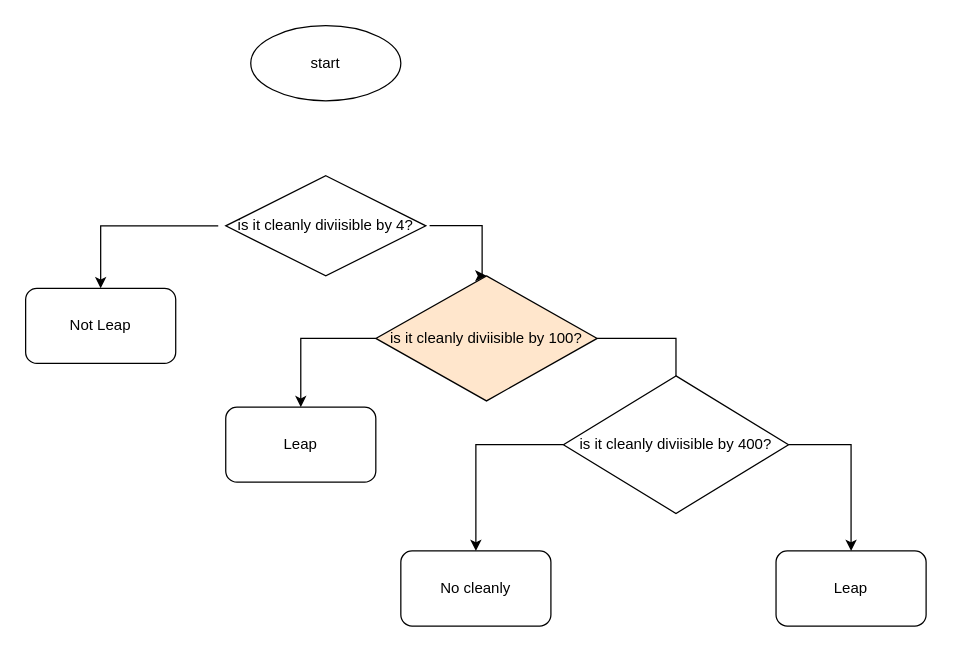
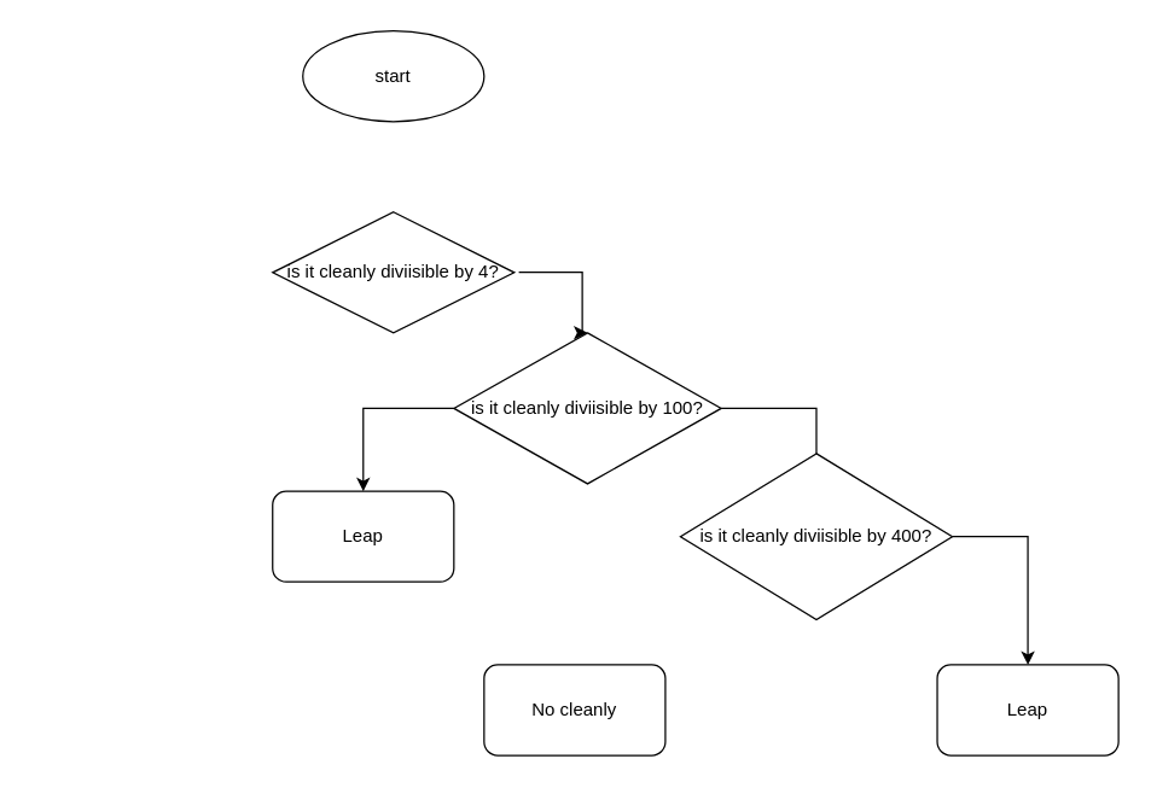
  <mxCell id="0" />
  <mxCell id="1" parent="0" />
  <mxCell id="2" value="start" style="ellipse;whiteSpace=wrap;html=1;" vertex="1" parent="1"><mxGeometry x="200" y="20" width="120" height="60" as="geometry" /></mxCell>
  <mxCell id="3" style="edgeStyle=orthogonalEdgeStyle;rounded=0;orthogonalLoop=1;jettySize=auto;html=1;exitX=0.5;exitY=1;exitDx=0;exitDy=0;" edge="1" parent="1" source="2" target="2"><mxGeometry relative="1" as="geometry" /></mxCell>
  <mxCell id="4" style="edgeStyle=orthogonalEdgeStyle;rounded=0;orthogonalLoop=1;jettySize=auto;html=1;entryX=0.5;entryY=0;entryDx=0;entryDy=0;" edge="1" parent="1" target="9"><mxGeometry relative="1" as="geometry"><mxPoint x="343.001" y="179.768" as="sourcePoint" /><mxPoint x="385.09" y="220.002" as="targetPoint" /><Array as="points"><mxPoint x="385" y="180" /><mxPoint x="385" y="220" /></Array></mxGeometry></mxCell>
- <mxCell id="5" style="edgeStyle=orthogonalEdgeStyle;rounded=0;orthogonalLoop=1;jettySize=auto;html=1;exitX=0;exitY=0.5;exitDx=0;exitDy=0;" edge="1" parent="1" source="6" target="16"><mxGeometry relative="1" as="geometry"><mxPoint x="70" y="240" as="targetPoint" /></mxGeometry></mxCell>
  <mxCell id="6" value="is it cleanly diviisible by 4?" style="rhombus;whiteSpace=wrap;html=1;perimeterSpacing=6;" vertex="1" parent="1"><mxGeometry x="180" y="140" width="160" height="80" as="geometry" /></mxCell>
  <mxCell id="7" style="edgeStyle=orthogonalEdgeStyle;rounded=0;orthogonalLoop=1;jettySize=auto;html=1;exitX=1;exitY=0.5;exitDx=0;exitDy=0;entryX=0.5;entryY=0;entryDx=0;entryDy=0;endArrow=none;" edge="1" parent="1" source="9" target="12"><mxGeometry relative="1" as="geometry" /></mxCell>
  <mxCell id="8" style="edgeStyle=orthogonalEdgeStyle;rounded=0;orthogonalLoop=1;jettySize=auto;html=1;exitX=0;exitY=0.5;exitDx=0;exitDy=0;entryX=0.5;entryY=0;entryDx=0;entryDy=0;" edge="1" parent="1" source="9" target="15"><mxGeometry relative="1" as="geometry" /></mxCell>
- <mxCell id="9" value="is it cleanly diviisible by 100?" style="rhombus;whiteSpace=wrap;html=1;fillColor=#ffe6cc;" vertex="1" parent="1"><mxGeometry x="300" y="220" width="177" height="100" as="geometry" /></mxCell>
+ <mxCell id="9" value="is it cleanly diviisible by 100?" style="rhombus;whiteSpace=wrap;html=1;" vertex="1" parent="1"><mxGeometry x="300" y="220" width="177" height="100" as="geometry" /></mxCell>
  <mxCell id="10" style="edgeStyle=orthogonalEdgeStyle;rounded=0;orthogonalLoop=1;jettySize=auto;html=1;exitX=1;exitY=0.5;exitDx=0;exitDy=0;" edge="1" parent="1" source="12" target="13"><mxGeometry relative="1" as="geometry"><mxPoint x="680" y="470" as="targetPoint" /></mxGeometry></mxCell>
- <mxCell id="11" style="edgeStyle=orthogonalEdgeStyle;rounded=0;orthogonalLoop=1;jettySize=auto;html=1;exitX=0;exitY=0.5;exitDx=0;exitDy=0;" edge="1" parent="1" source="12" target="14"><mxGeometry relative="1" as="geometry"><mxPoint x="380" y="450" as="targetPoint" /></mxGeometry></mxCell>
  <mxCell id="12" value="is it cleanly diviisible by 400?" style="rhombus;whiteSpace=wrap;html=1;" vertex="1" parent="1"><mxGeometry x="450" y="300" width="180" height="110" as="geometry" /></mxCell>
  <mxCell id="13" value="Leap" style="rounded=1;whiteSpace=wrap;html=1;" vertex="1" parent="1"><mxGeometry x="620" y="440" width="120" height="60" as="geometry" /></mxCell>
  <mxCell id="14" value="No cleanly" style="rounded=1;whiteSpace=wrap;html=1;" vertex="1" parent="1"><mxGeometry x="320" y="440" width="120" height="60" as="geometry" /></mxCell>
  <mxCell id="15" value="Leap" style="rounded=1;whiteSpace=wrap;html=1;" vertex="1" parent="1"><mxGeometry x="180" y="325" width="120" height="60" as="geometry" /></mxCell>
- <mxCell id="16" value="Not Leap" style="rounded=1;whiteSpace=wrap;html=1;" vertex="1" parent="1"><mxGeometry x="20" y="230" width="120" height="60" as="geometry" /></mxCell>
